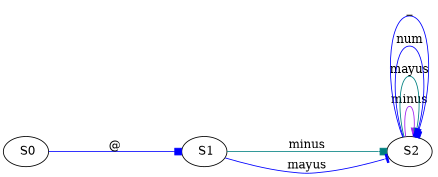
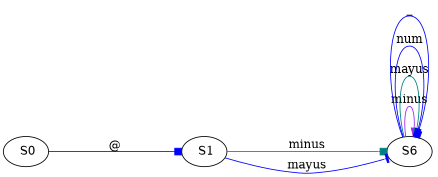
  digraph {
    nodesep=0.5
    rankdir=LR
    ranksep=2
    node [shape=ellipse]
    edge [arrowhead=normal color=blue]
-   n1 [label=" S2"]
+   n1 [label=S6]
    n2 [label=" S0"]
    n3 [label=" S1"]
    n1 -> n1 [color=purple label=minus]
    n1 -> n1 [color=teal label=mayus]
    n1 -> n1 [label=num]
    n1 -> n1 [arrowhead=box label=_]
    n2 -> n3 [arrowhead=box label="@"]
    n3 -> n1 [arrowhead=box color=teal label=minus]
    n3 -> n1 [arrowhead=tee label=mayus]
  }
